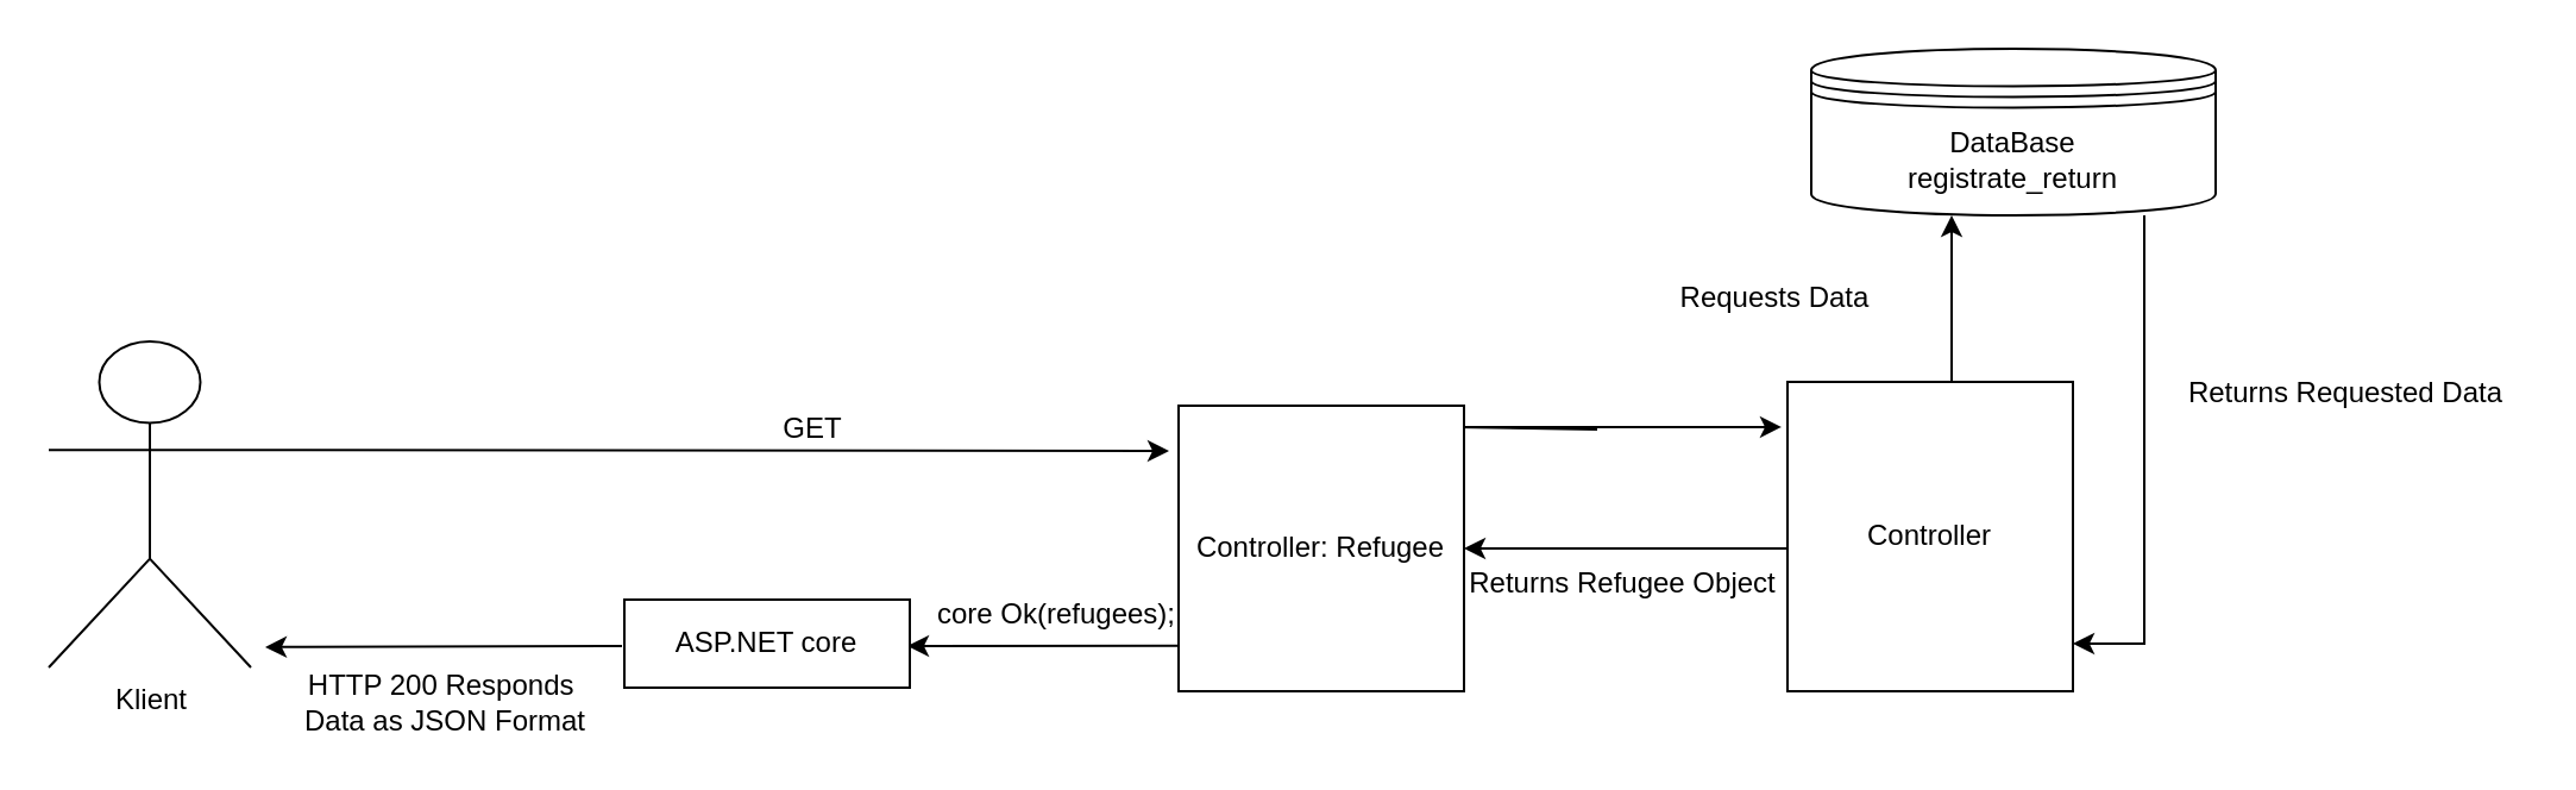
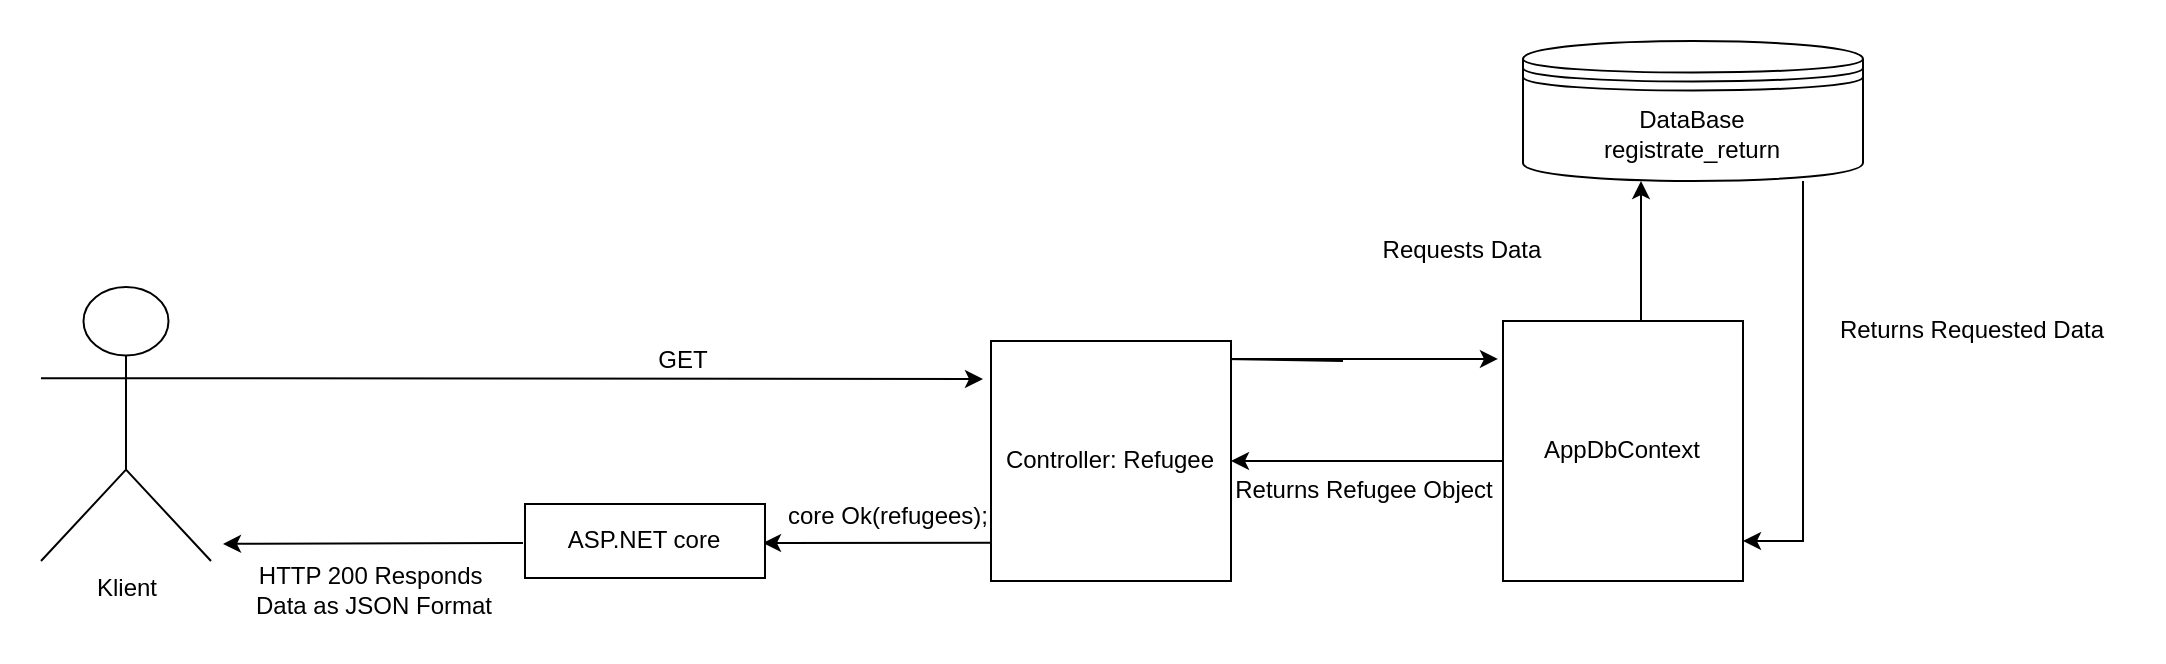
  <mxCell id="0" />
  <mxCell id="1" parent="0" />
  <mxCell id="2" value="DataBase&lt;br&gt;registrate_return" style="shape=datastore;whiteSpace=wrap;html=1;" vertex="1" parent="1"><mxGeometry x="761" y="20" width="170" height="70" as="geometry" /></mxCell>
  <mxCell id="3" value="Klient" style="shape=umlActor;verticalLabelPosition=bottom;verticalAlign=top;html=1;outlineConnect=0;" vertex="1" parent="1"><mxGeometry x="20" y="143" width="85" height="137" as="geometry" /></mxCell>
  <mxCell id="4" value="GET" style="text;html=1;align=center;verticalAlign=middle;resizable=0;points=[];autosize=1;strokeColor=none;fillColor=none;" vertex="1" parent="1"><mxGeometry x="316" y="164.5" width="50" height="30" as="geometry" /></mxCell>
  <mxCell id="5" value="" style="endArrow=classic;html=1;rounded=0;exitX=1;exitY=0.333;exitDx=0;exitDy=0;exitPerimeter=0;" edge="1" parent="1" source="3"><mxGeometry width="50" height="50" relative="1" as="geometry"><mxPoint x="359" y="185" as="sourcePoint" /><mxPoint x="491" y="189" as="targetPoint" /></mxGeometry></mxCell>
  <mxCell id="6" value="" style="endArrow=classic;html=1;rounded=0;entryX=-0.021;entryY=0.146;entryDx=0;entryDy=0;entryPerimeter=0;" edge="1" parent="1" target="12"><mxGeometry width="50" height="50" relative="1" as="geometry"><mxPoint x="671" y="180" as="sourcePoint" /><mxPoint x="765" y="180" as="targetPoint" /><Array as="points"><mxPoint x="611" y="179" /></Array></mxGeometry></mxCell>
  <mxCell id="7" value="" style="endArrow=classic;html=1;rounded=0;" edge="1" parent="1"><mxGeometry width="50" height="50" relative="1" as="geometry"><mxPoint x="820" y="160" as="sourcePoint" /><mxPoint x="820" y="90" as="targetPoint" /></mxGeometry></mxCell>
  <mxCell id="8" value="" style="endArrow=classic;html=1;rounded=0;" edge="1" parent="1"><mxGeometry width="50" height="50" relative="1" as="geometry"><mxPoint x="504.05" y="270.91" as="sourcePoint" /><mxPoint x="381" y="271" as="targetPoint" /></mxGeometry></mxCell>
  <mxCell id="9" value="Returns Requested Data" style="text;html=1;strokeColor=none;fillColor=none;align=center;verticalAlign=middle;whiteSpace=wrap;rounded=0;" vertex="1" parent="1"><mxGeometry x="911" y="150" width="150" height="30" as="geometry" /></mxCell>
  <mxCell id="10" value="" style="endArrow=classic;html=1;rounded=0;" edge="1" parent="1"><mxGeometry width="50" height="50" relative="1" as="geometry"><mxPoint x="901" y="90" as="sourcePoint" /><mxPoint x="871" y="270" as="targetPoint" /><Array as="points"><mxPoint x="901" y="270" /></Array></mxGeometry></mxCell>
- <mxCell id="11" value="Requests Data" style="text;html=1;strokeColor=none;fillColor=none;align=center;verticalAlign=middle;whiteSpace=wrap;rounded=0;" vertex="1" parent="1"><mxGeometry x="671" width="150" height="30" as="geometry" y="110" /></mxCell>
- <mxCell id="12" value="Controller" style="rounded=0;whiteSpace=wrap;html=1;" vertex="1" parent="1"><mxGeometry x="751" y="160" width="120" height="130" as="geometry" /></mxCell>
+ <mxCell id="11" value="Requests Data" style="text;html=1;strokeColor=none;fillColor=none;align=center;verticalAlign=middle;whiteSpace=wrap;rounded=0;" vertex="1" parent="1"><mxGeometry x="656" y="110" width="150" height="30" as="geometry" /></mxCell>
+ <mxCell id="12" value="AppDbContext" style="rounded=0;whiteSpace=wrap;html=1;" vertex="1" parent="1"><mxGeometry x="751" y="160" width="120" height="130" as="geometry" /></mxCell>
  <mxCell id="13" value="" style="endArrow=classic;html=1;rounded=0;entryX=1;entryY=0.5;entryDx=0;entryDy=0;exitX=0;exitY=0.538;exitDx=0;exitDy=0;exitPerimeter=0;" edge="1" parent="1" source="12" target="15"><mxGeometry width="50" height="50" relative="1" as="geometry"><mxPoint x="750" y="270" as="sourcePoint" /><mxPoint x="680" y="270" as="targetPoint" /><Array as="points" /></mxGeometry></mxCell>
  <mxCell id="14" value="Returns Refugee Object" style="text;html=1;strokeColor=none;fillColor=none;align=center;verticalAlign=middle;whiteSpace=wrap;rounded=0;" vertex="1" parent="1"><mxGeometry x="607" y="230" width="150" height="30" as="geometry" /></mxCell>
  <mxCell id="15" value="Controller: Refugee" style="rounded=0;whiteSpace=wrap;html=1;" vertex="1" parent="1"><mxGeometry x="495" y="170" width="120" height="120" as="geometry" /></mxCell>
  <mxCell id="16" value="core Ok(refugees);" style="text;html=1;strokeColor=none;fillColor=none;align=center;verticalAlign=middle;whiteSpace=wrap;rounded=0;" vertex="1" parent="1"><mxGeometry x="369" y="243" width="150" height="30" as="geometry" /></mxCell>
  <mxCell id="17" value="ASP.NET core" style="rounded=0;whiteSpace=wrap;html=1;" vertex="1" parent="1"><mxGeometry x="262" y="251.5" width="120" height="37" as="geometry" /></mxCell>
  <mxCell id="18" value="" style="endArrow=classic;html=1;rounded=0;" edge="1" parent="1"><mxGeometry width="50" height="50" relative="1" as="geometry"><mxPoint x="261" y="271" as="sourcePoint" /><mxPoint x="111" y="271.44" as="targetPoint" /></mxGeometry></mxCell>
  <mxCell id="19" value="HTTP 200 Responds&amp;nbsp;&lt;br&gt;Data as JSON Format" style="text;html=1;strokeColor=none;fillColor=none;align=center;verticalAlign=middle;whiteSpace=wrap;rounded=0;" vertex="1" parent="1"><mxGeometry x="112" y="280" width="150" height="30" as="geometry" /></mxCell>
